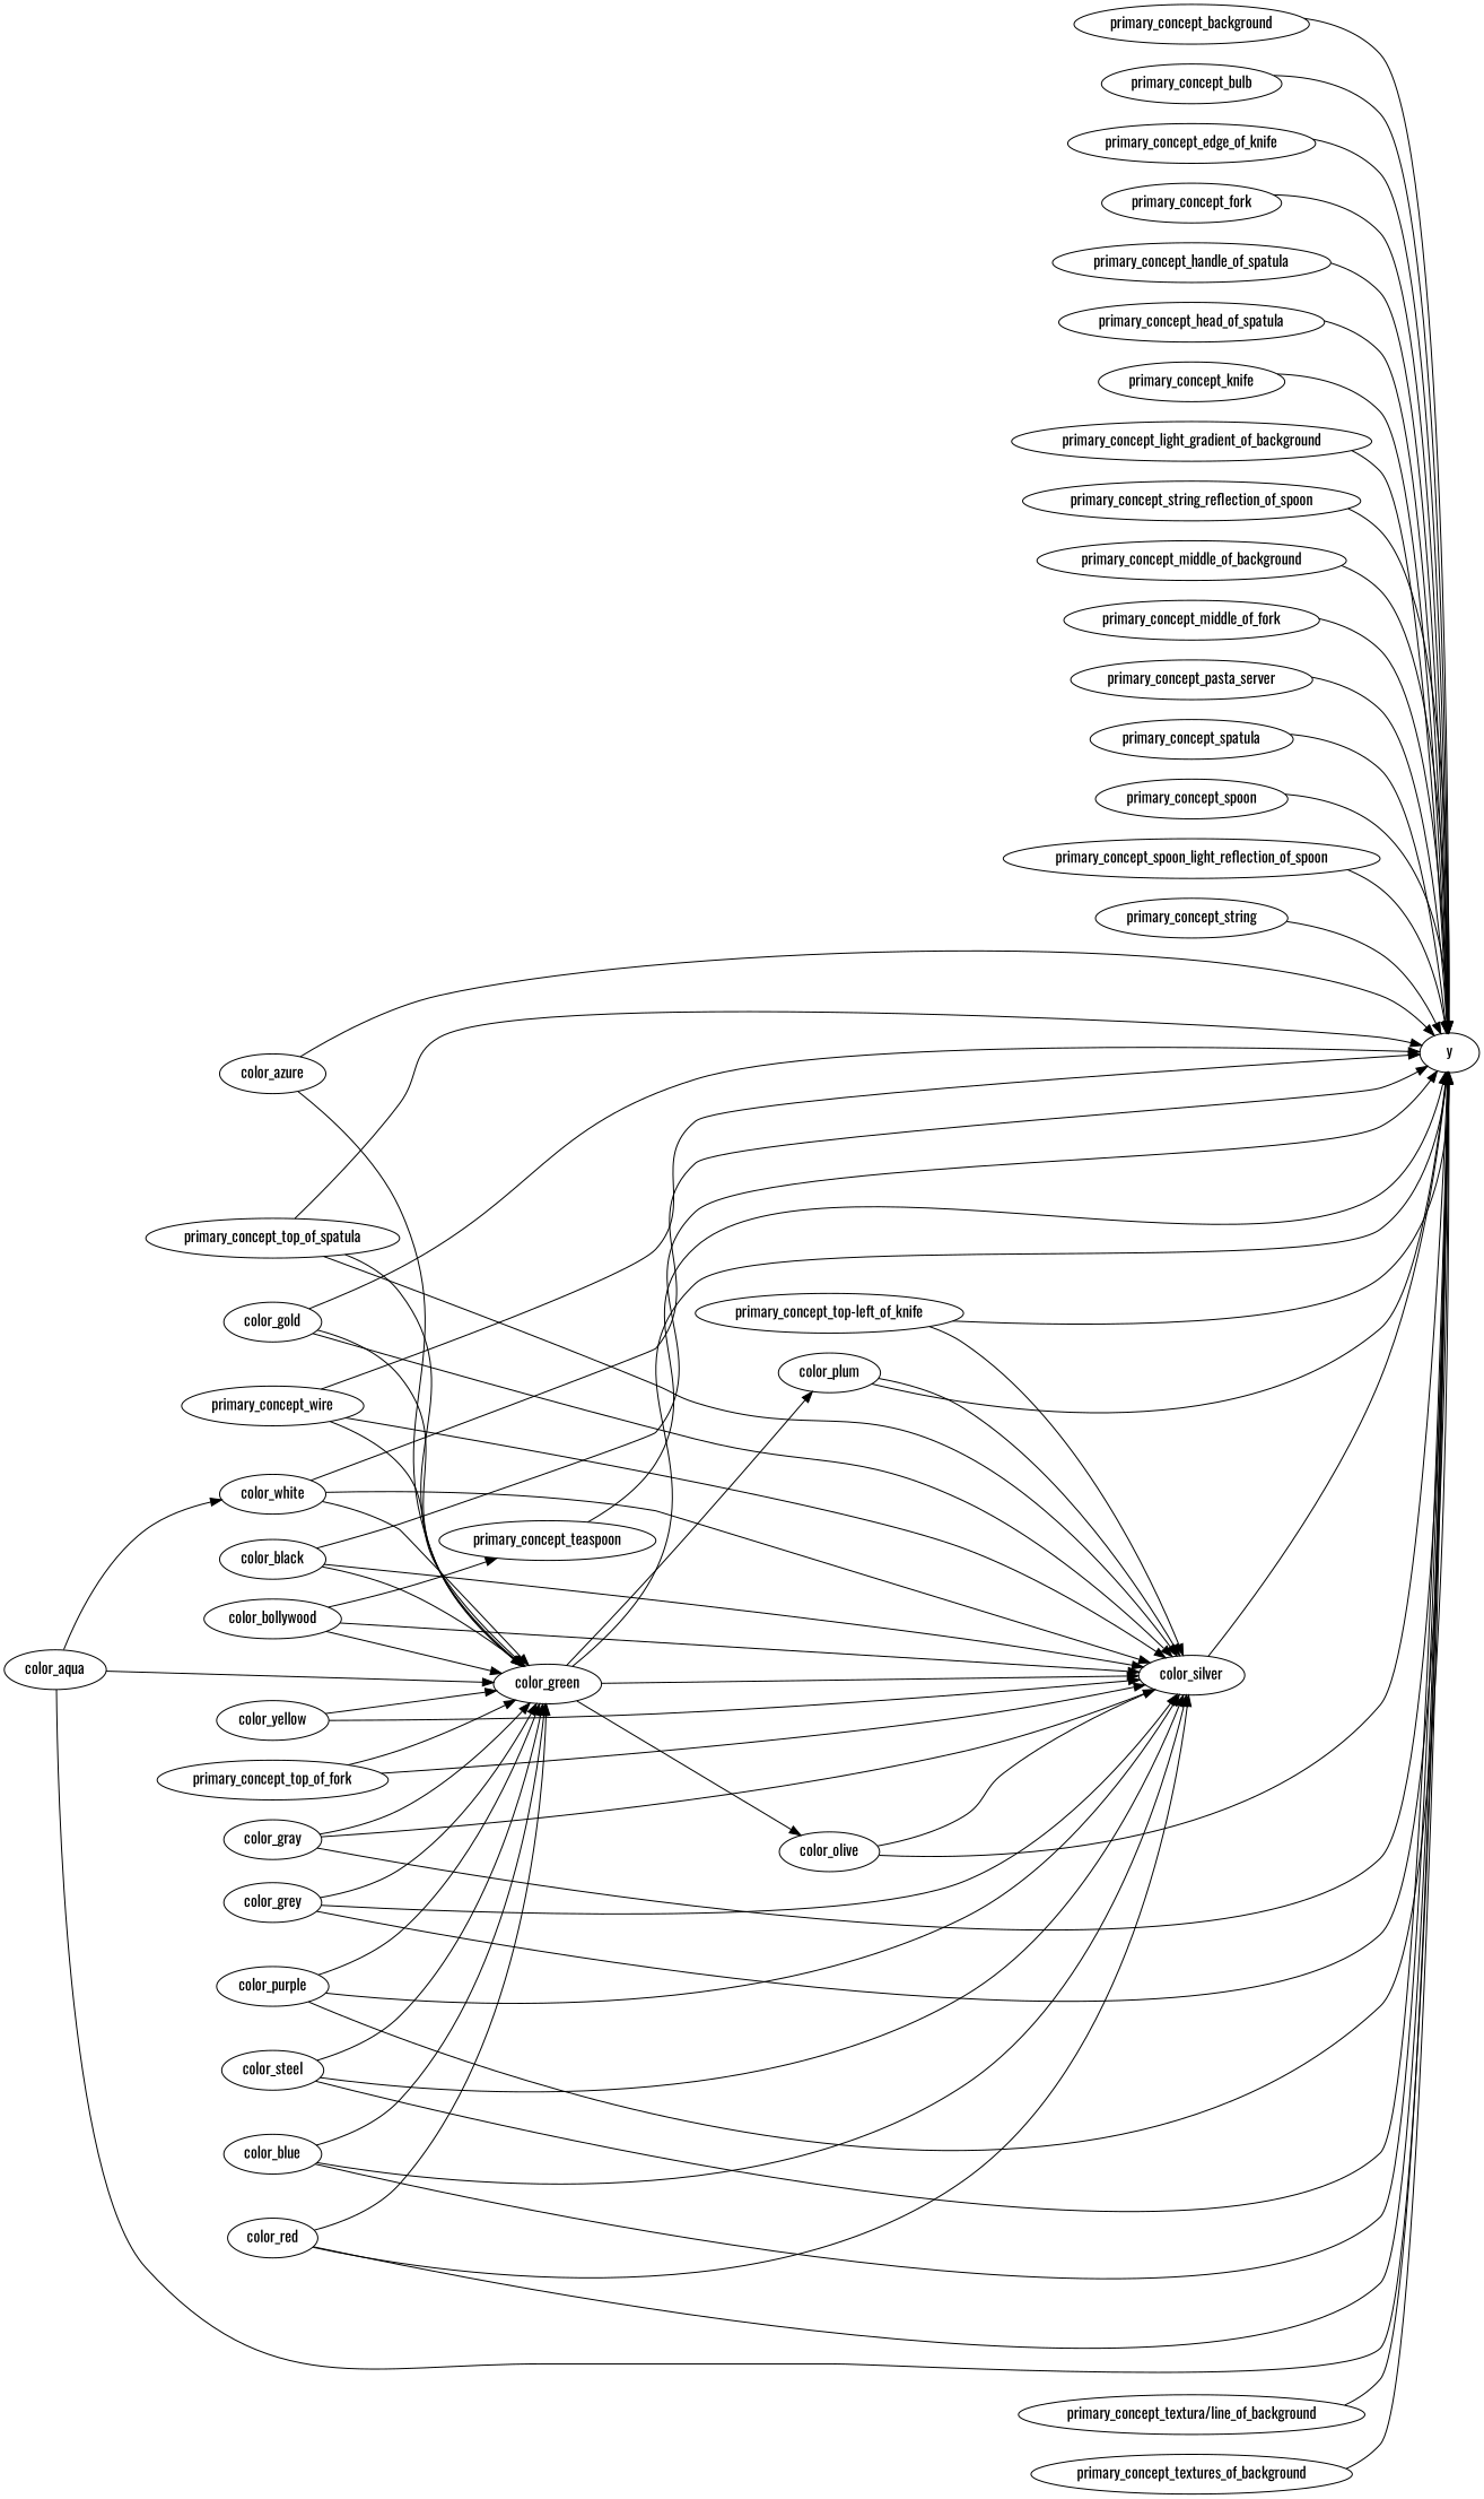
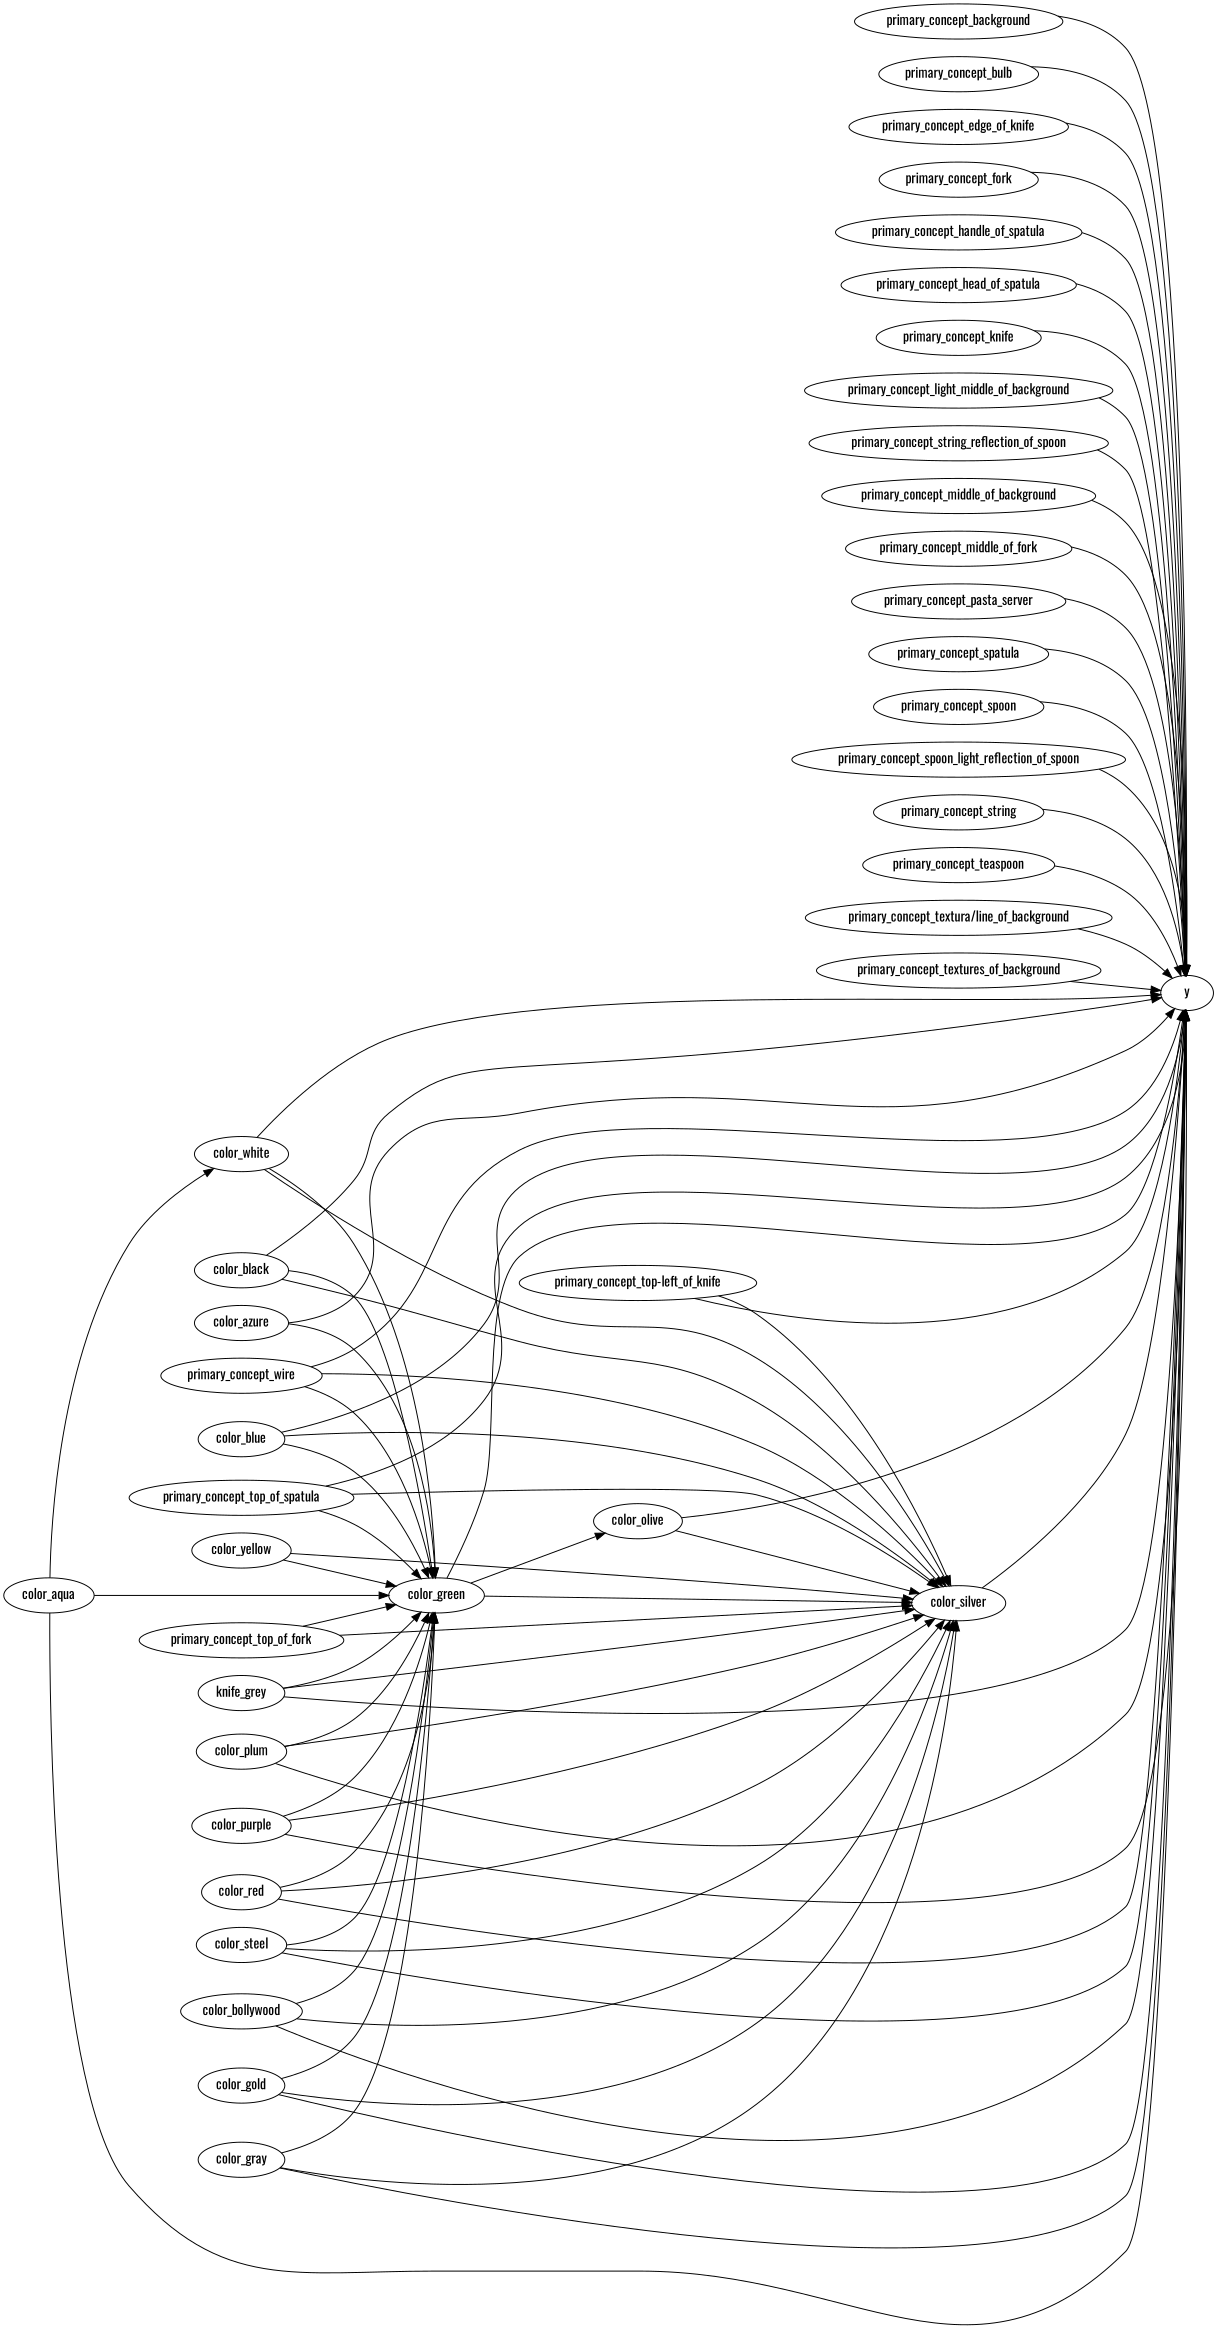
  strict digraph {
    fontname=Oswald
    rankdir=LR
    node [fontname=Oswald]
    edge [fontname=Oswald]
    primary_concept_background
    y
    primary_concept_bulb
    primary_concept_edge_of_knife
    primary_concept_fork
    primary_concept_handle_of_spatula
    primary_concept_head_of_spatula
    primary_concept_knife
-   primary_concept_light_gradient_of_background
+   primary_concept_light_gradient_of_background [label=primary_concept_light_middle_of_background]
    n10 [label=primary_concept_string_reflection_of_spoon]
    primary_concept_middle_of_background
    primary_concept_middle_of_fork
    primary_concept_pasta_server
    primary_concept_spatula
    primary_concept_spoon
    primary_concept_spoon_light_reflection_of_spoon
    primary_concept_string
    primary_concept_teaspoon
    "primary_concept_textura/line_of_background"
    primary_concept_textures_of_background
    "primary_concept_top-left_of_knife"
    color_silver
    primary_concept_top_of_fork
    color_green
    color_olive
    primary_concept_top_of_spatula
    primary_concept_wire
    color_aqua
    color_white
    color_azure
    color_black
    color_blue
    color_bollywood
    color_gold
    color_gray
-   color_grey
+   color_grey [label=knife_grey]
    color_plum
    color_purple
    color_red
    color_steel
    color_yellow
    primary_concept_background -> y
    primary_concept_bulb -> y
    primary_concept_edge_of_knife -> y
    primary_concept_fork -> y
    primary_concept_handle_of_spatula -> y
    primary_concept_head_of_spatula -> y
    primary_concept_knife -> y
    primary_concept_light_gradient_of_background -> y
    n10 -> y
    primary_concept_middle_of_background -> y
    primary_concept_middle_of_fork -> y
    primary_concept_pasta_server -> y
    primary_concept_spatula -> y
    primary_concept_spoon -> y
    primary_concept_spoon_light_reflection_of_spoon -> y
    primary_concept_string -> y
    primary_concept_teaspoon -> y
    "primary_concept_textura/line_of_background" -> y
    primary_concept_textures_of_background -> y
    "primary_concept_top-left_of_knife" -> y
    "primary_concept_top-left_of_knife" -> color_silver
    color_silver -> y
    primary_concept_top_of_fork -> color_silver
    primary_concept_top_of_fork -> color_green
    color_green -> y
    color_green -> color_silver
    color_green -> color_olive
    color_olive -> y
    color_olive -> color_silver
    primary_concept_top_of_spatula -> y
    primary_concept_top_of_spatula -> color_silver
    primary_concept_top_of_spatula -> color_green
    primary_concept_wire -> y
    primary_concept_wire -> color_silver
    primary_concept_wire -> color_green
    color_aqua -> y
    color_aqua -> color_green
    color_aqua -> color_white
    color_white -> y
    color_white -> color_silver
    color_white -> color_green
    color_azure -> y
    color_azure -> color_green
    color_black -> y
    color_black -> color_silver
    color_black -> color_green
    color_blue -> y
    color_blue -> color_silver
    color_blue -> color_green
-   color_bollywood -> primary_concept_teaspoon
+   color_bollywood -> y
    color_bollywood -> color_silver
    color_bollywood -> color_green
    color_gold -> y
    color_gold -> color_silver
    color_gold -> color_green
    color_gray -> y
    color_gray -> color_silver
    color_gray -> color_green
    color_grey -> y
    color_grey -> color_silver
    color_grey -> color_green
    color_plum -> y
    color_plum -> color_silver
-   color_green -> color_plum
+   color_plum -> color_green
    color_purple -> y
    color_purple -> color_silver
    color_purple -> color_green
    color_red -> y
    color_red -> color_silver
    color_red -> color_green
    color_steel -> y
    color_steel -> color_silver
    color_steel -> color_green
    color_yellow -> color_silver
    color_yellow -> color_green
  }
